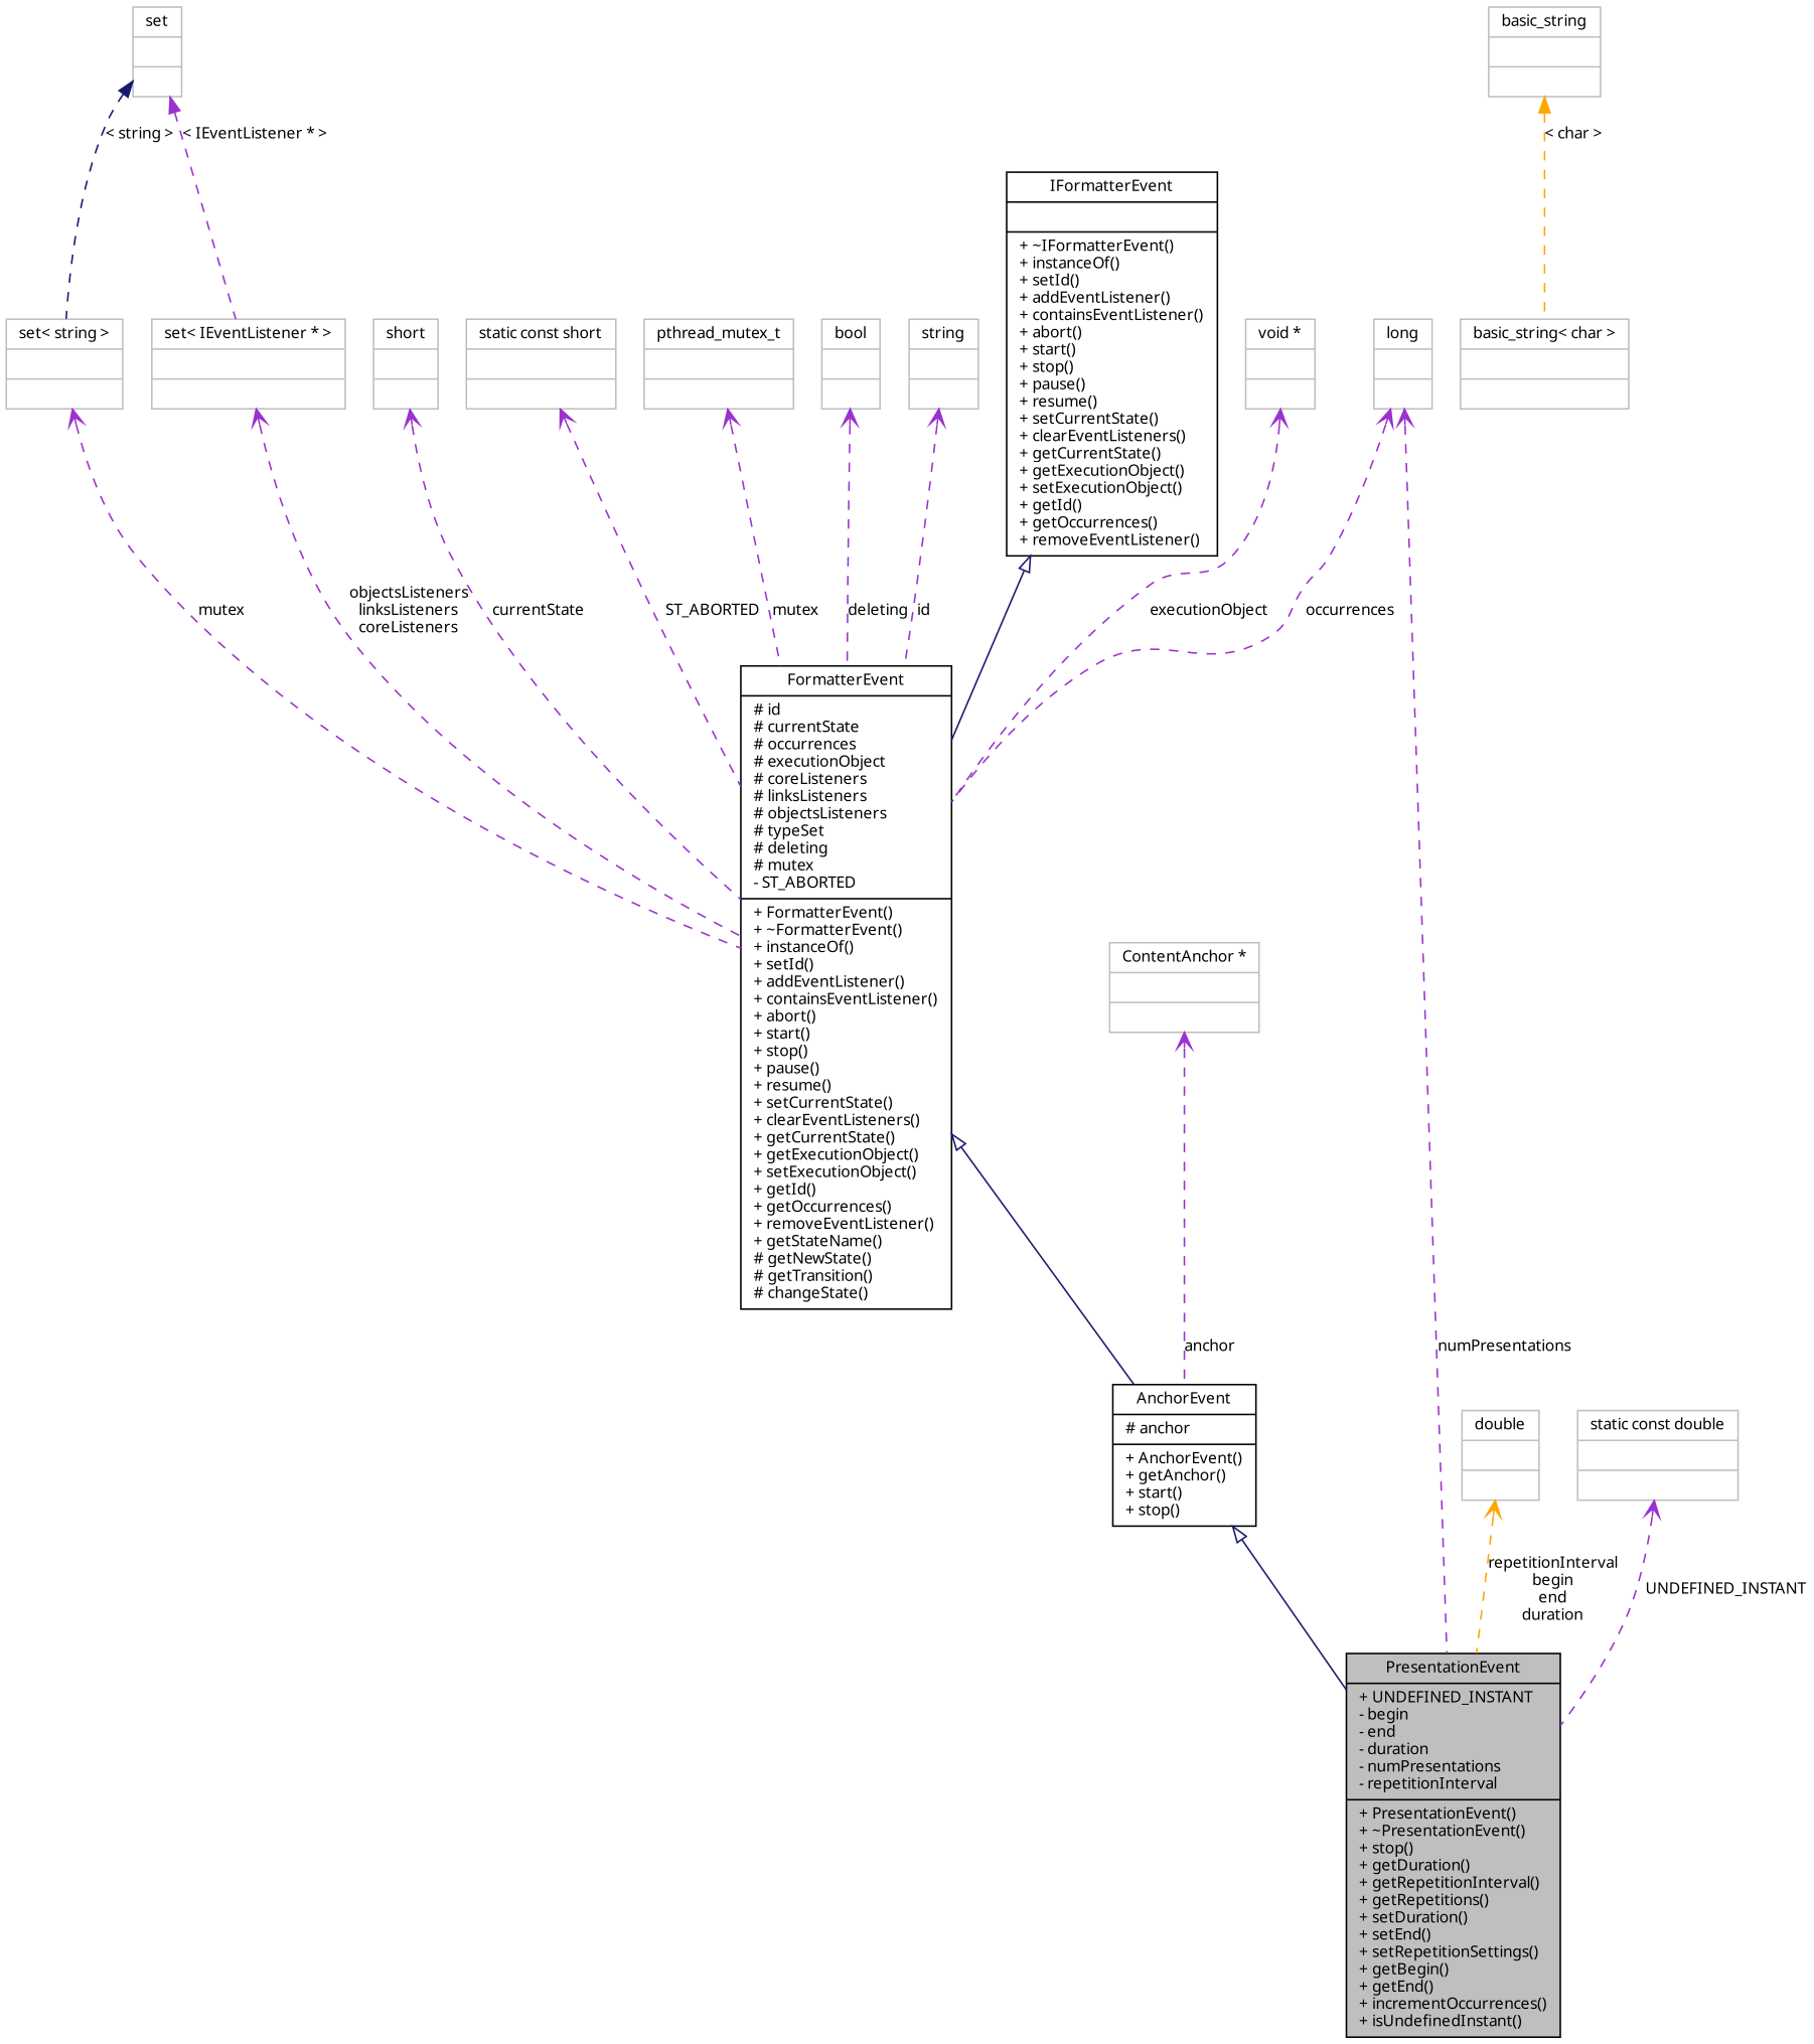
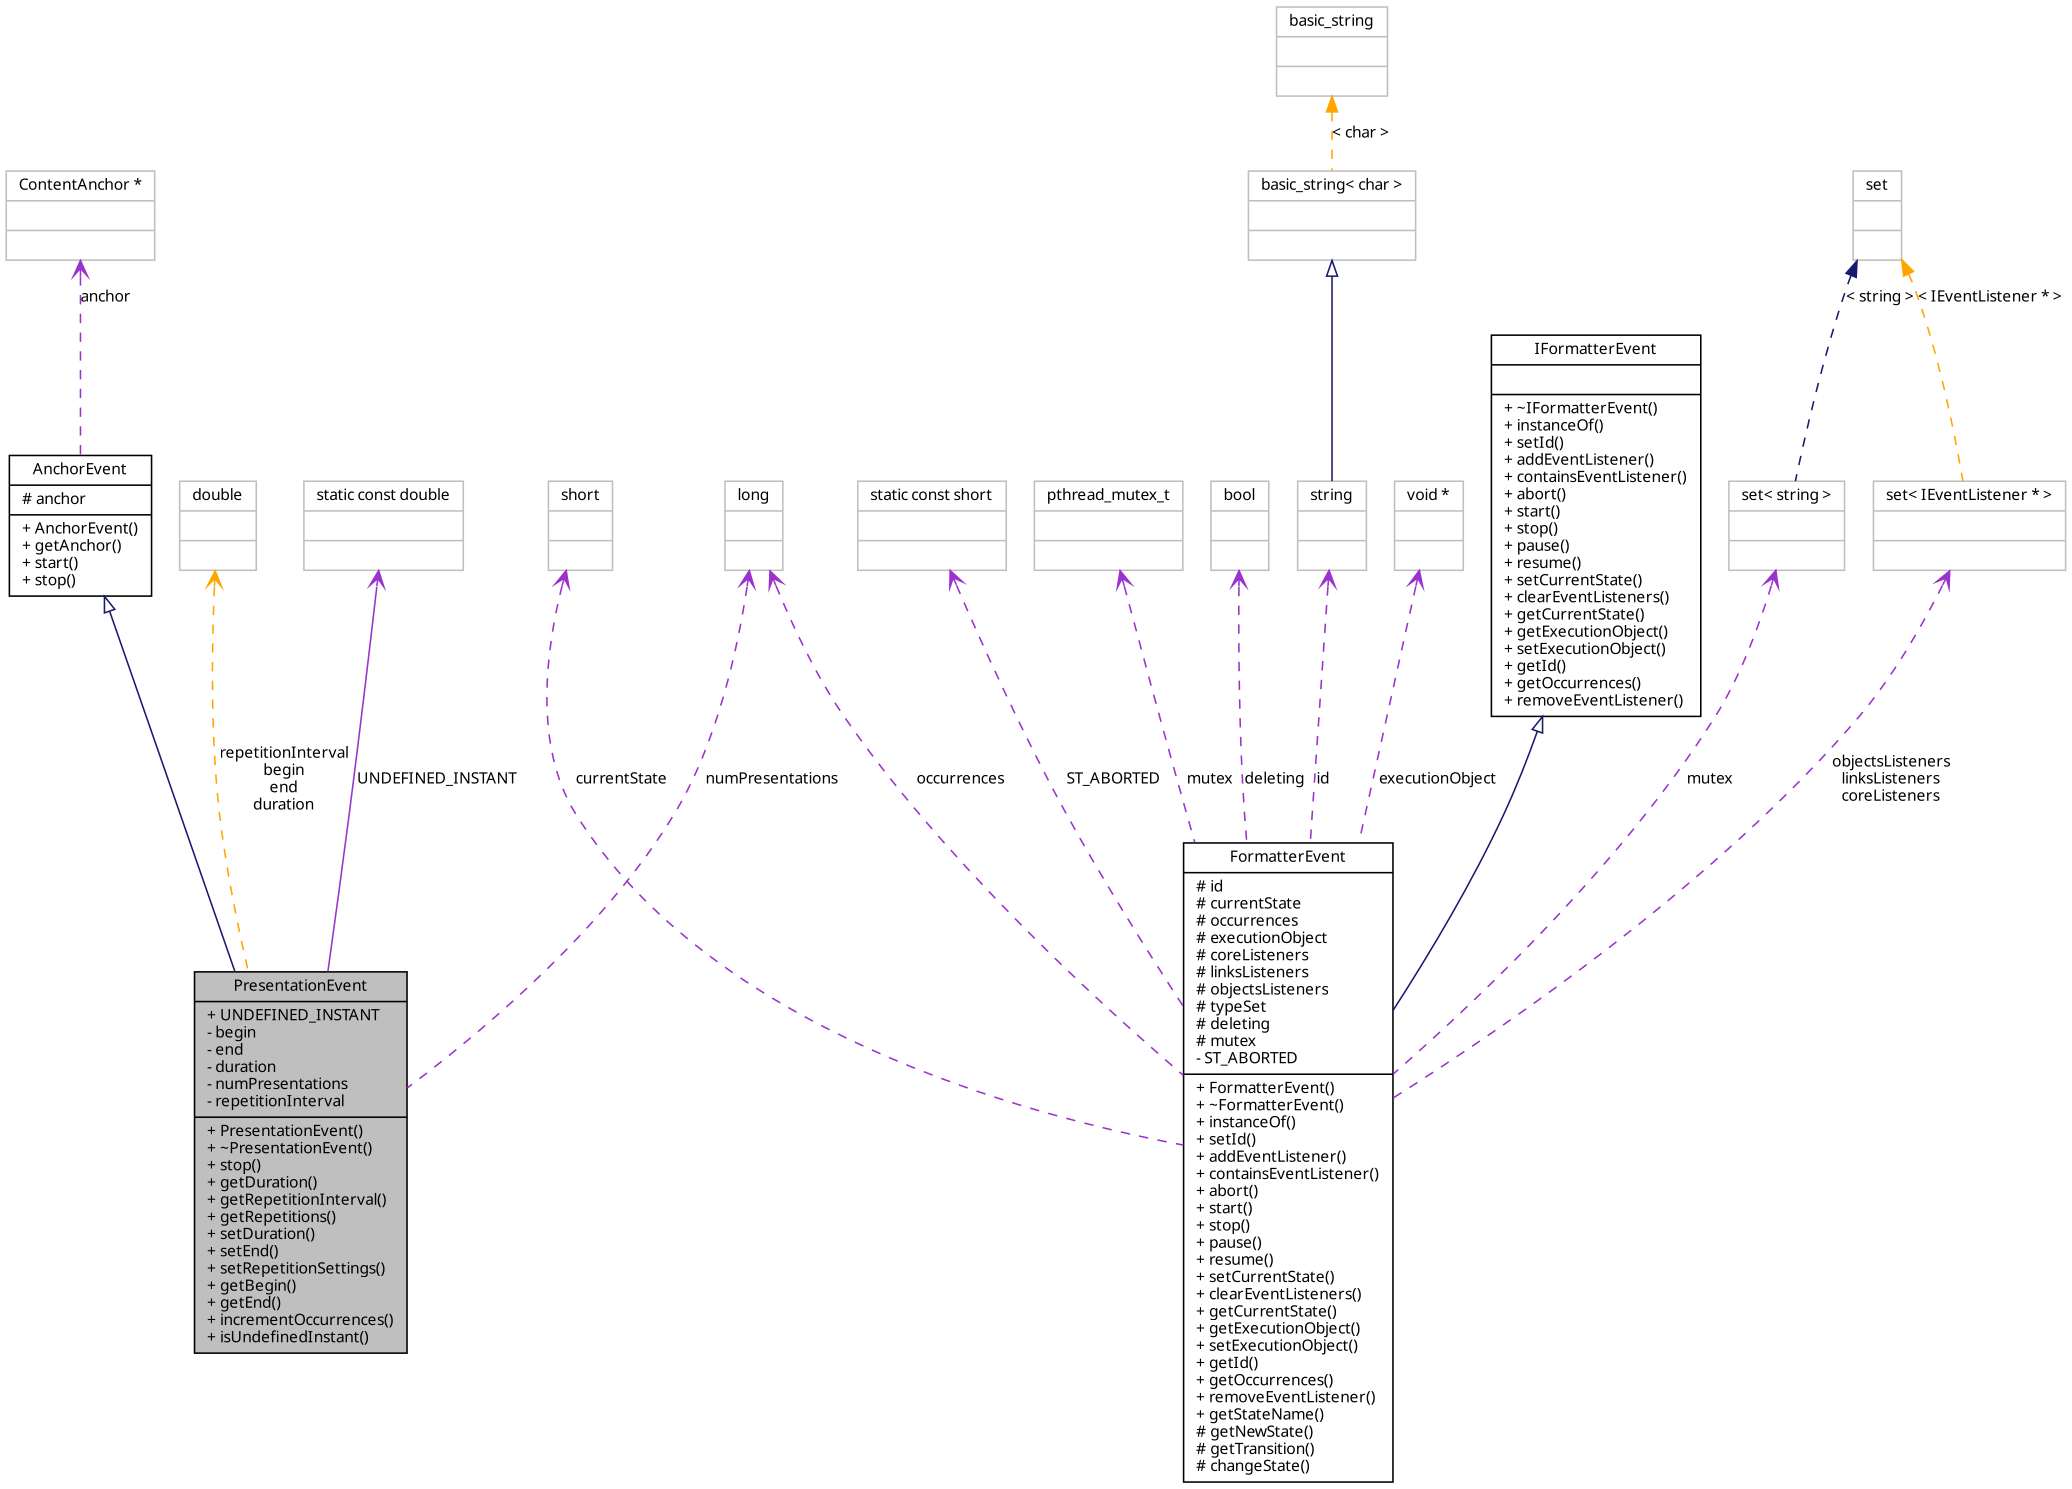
  digraph {
    node [color=grey75 fillcolor=white fontname="FreeSans.ttf" fontsize=10 shape=record style=filled]
    edge [arrowtail=open color=darkorchid3 dir=back fontname="FreeSans.ttf" fontsize=10 labelfontname="FreeSans.ttf" labelfontsize=10 style=dashed]
    n1 [color=black fillcolor=grey75 fontcolor=black height=0.2 label="{PresentationEvent\n|+ UNDEFINED_INSTANT\l- begin\l- end\l- duration\l- numPresentations\l- repetitionInterval\l|+ PresentationEvent()\l+ ~PresentationEvent()\l+ stop()\l+ getDuration()\l+ getRepetitionInterval()\l+ getRepetitions()\l+ setDuration()\l+ setEnd()\l+ setRepetitionSettings()\l+ getBegin()\l+ getEnd()\l+ incrementOccurrences()\l+ isUndefinedInstant()\l}" width=0.4]
    n2 [color=black height=0.2 label="{AnchorEvent\n|# anchor\l|+ AnchorEvent()\l+ getAnchor()\l+ start()\l+ stop()\l}" width=0.4]
    n3 [color=black height=0.2 label="{FormatterEvent\n|# id\l# currentState\l# occurrences\l# executionObject\l# coreListeners\l# linksListeners\l# objectsListeners\l# typeSet\l# deleting\l# mutex\l- ST_ABORTED\l|+ FormatterEvent()\l+ ~FormatterEvent()\l+ instanceOf()\l+ setId()\l+ addEventListener()\l+ containsEventListener()\l+ abort()\l+ start()\l+ stop()\l+ pause()\l+ resume()\l+ setCurrentState()\l+ clearEventListeners()\l+ getCurrentState()\l+ getExecutionObject()\l+ setExecutionObject()\l+ getId()\l+ getOccurrences()\l+ removeEventListener()\l+ getStateName()\l# getNewState()\l# getTransition()\l# changeState()\l}" width=0.4]
    n4 [color=black height=0.2 label="{IFormatterEvent\n||+ ~IFormatterEvent()\l+ instanceOf()\l+ setId()\l+ addEventListener()\l+ containsEventListener()\l+ abort()\l+ start()\l+ stop()\l+ pause()\l+ resume()\l+ setCurrentState()\l+ clearEventListeners()\l+ getCurrentState()\l+ getExecutionObject()\l+ setExecutionObject()\l+ getId()\l+ getOccurrences()\l+ removeEventListener()\l}" width=0.4]
    n5 [height=0.2 label="{set\< string \>\n||}" width=0.4]
    n6 [height=0.2 label="{set\n||}" width=0.4]
    n7 [height=0.2 label="{set\< IEventListener * \>\n||}" width=0.4]
    n8 [height=0.2 label="{short\n||}" width=0.4]
    n9 [height=0.2 label="{static const short\n||}" width=0.4]
    n10 [height=0.2 label="{pthread_mutex_t\n||}" width=0.4]
    n11 [height=0.2 label="{bool\n||}" width=0.4]
    n12 [height=0.2 label="{string\n||}" width=0.4]
    n13 [height=0.2 label="{basic_string\< char \>\n||}" width=0.4]
    n14 [height=0.2 label="{basic_string\n||}" width=0.4]
    n15 [height=0.2 label="{long\n||}" width=0.4]
    n16 [height=0.2 label="{void *\n||}" width=0.4]
    n17 [height=0.2 label="{ContentAnchor *\n||}" width=0.4]
    n18 [height=0.2 label="{double\n||}" width=0.4]
    n19 [height=0.2 label="{static const double\n||}" width=0.4]
    n2 -> n1 [arrowtail=empty color=midnightblue style=solid]
-   n3 -> n2 [arrowtail=empty color=midnightblue style=solid]
    n4 -> n3 [arrowtail=empty color=midnightblue style=solid]
    n5 -> n3 [label=mutex]
    n6 -> n5 [color=midnightblue label="\< string \>" arrowtail=""]
-   n6 -> n7 [label="\< IEventListener * \>" arrowtail=""]
+   n6 -> n7 [color=orange label="\< IEventListener * \>" arrowtail=""]
    n7 -> n3 [label="objectsListeners\nlinksListeners\ncoreListeners"]
    n8 -> n3 [label=currentState]
    n9 -> n3 [label=ST_ABORTED]
    n10 -> n3 [label=mutex]
    n11 -> n3 [label=deleting]
    n12 -> n3 [label=id]
+   n13 -> n12 [arrowtail=empty color=midnightblue style=solid]
    n14 -> n13 [color=orange label="\< char \>" arrowtail=""]
    n15 -> n1 [label=numPresentations]
    n15 -> n3 [label=occurrences]
    n16 -> n3 [label=executionObject]
    n17 -> n2 [label=anchor]
    n18 -> n1 [color=orange label="repetitionInterval\nbegin\nend\nduration"]
-   n19 -> n1 [label=UNDEFINED_INSTANT]
+   n19 -> n1 [label=UNDEFINED_INSTANT style=solid]
  }
